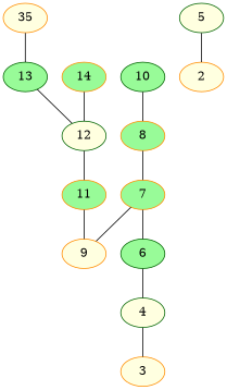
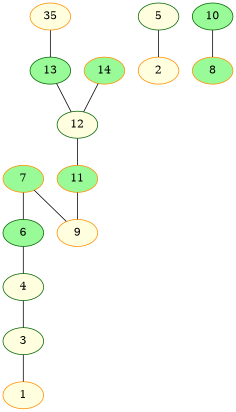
  graph {
    node [color=darkorange fillcolor=lightyellow style=filled]
-   3
+   3 [color=darkgreen]
+   1
    4 [color=darkgreen]
    5 [color=darkgreen]
    2
    6 [color=darkgreen fillcolor=palegreen]
    7 [fillcolor=palegreen]
    9
    8 [fillcolor=palegreen]
    10 [color=darkgreen fillcolor=palegreen]
    11 [fillcolor=palegreen]
    12 [color=darkgreen]
    13 [color=darkgreen fillcolor=palegreen]
    14 [fillcolor=palegreen]
    n15 [label=35]
+   3 -- 1
    4 -- 3
    5 -- 2
    6 -- 4
    7 -- 6
    7 -- 9
-   8 -- 7
    10 -- 8
    11 -- 9
    12 -- 11
    13 -- 12
    14 -- 12
    n15 -- 13
  }
